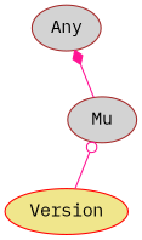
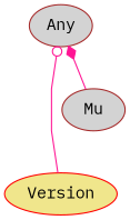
  digraph {
    fontname="IBM Plex Mono"
    rankdir=BT
    splines=polyline
    node [color=brown fillcolor=lightgrey fontcolor="#000000" fontname="IBM Plex Mono" style=filled]
    edge [color=deeppink fontname="IBM Plex Mono"]
    Version [color=red fillcolor=khaki]
    Any
    Mu
-   Version -> Mu [arrowhead=odot]
+   Version -> Any [arrowhead=odot]
    Mu -> Any [arrowhead=diamond]
  }
